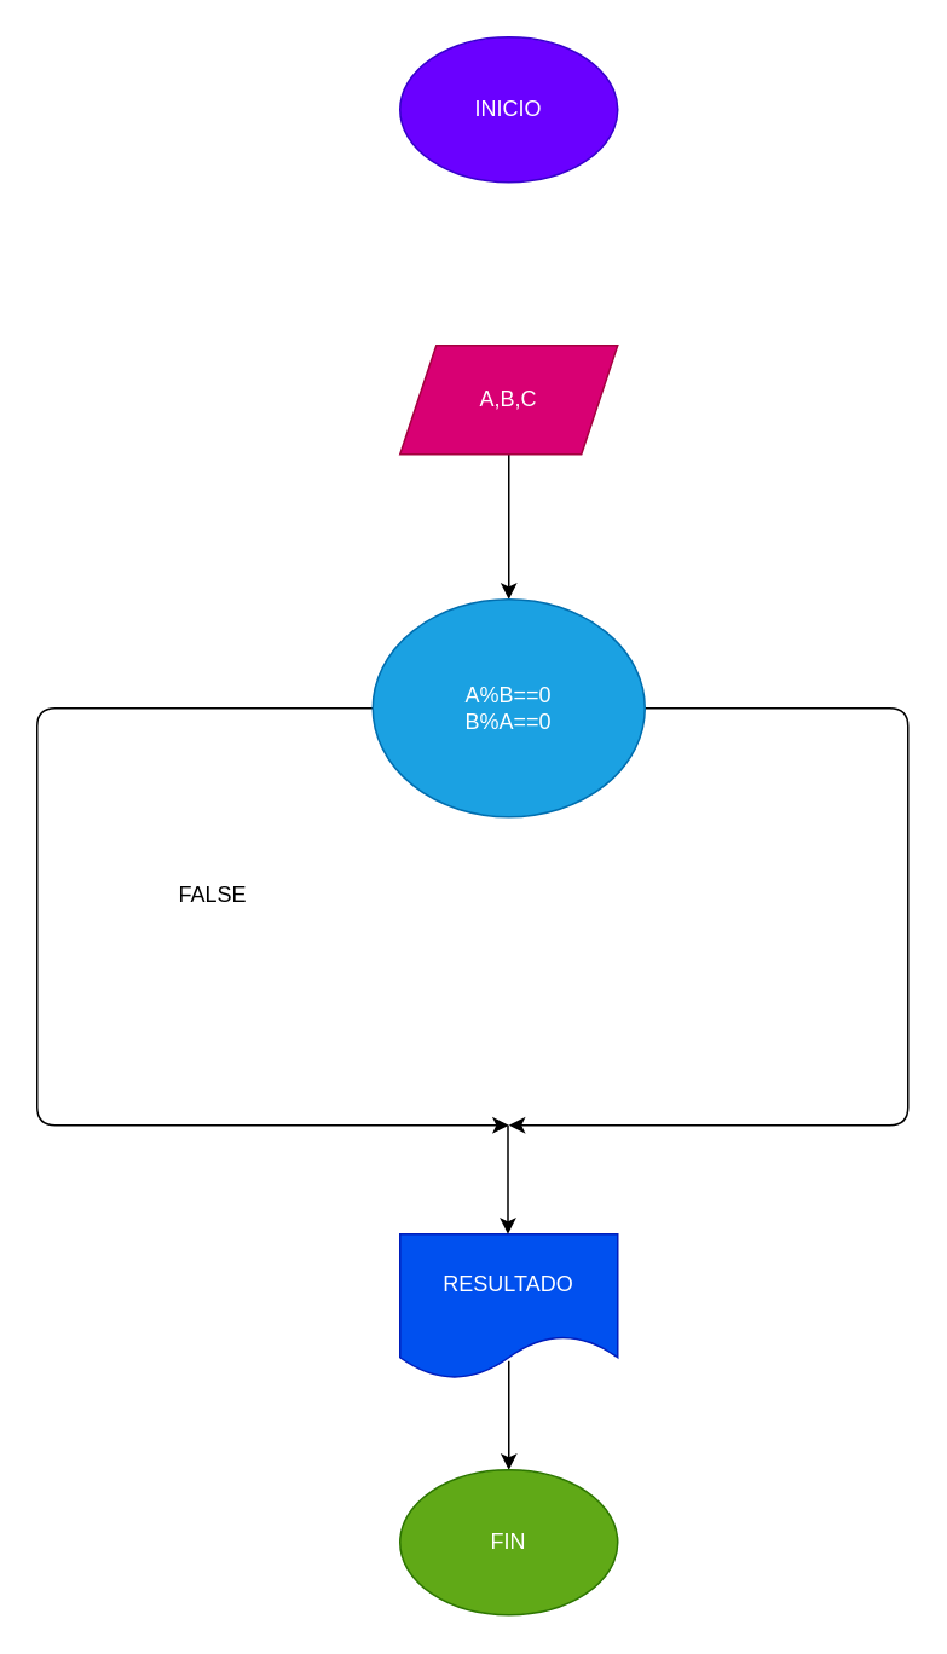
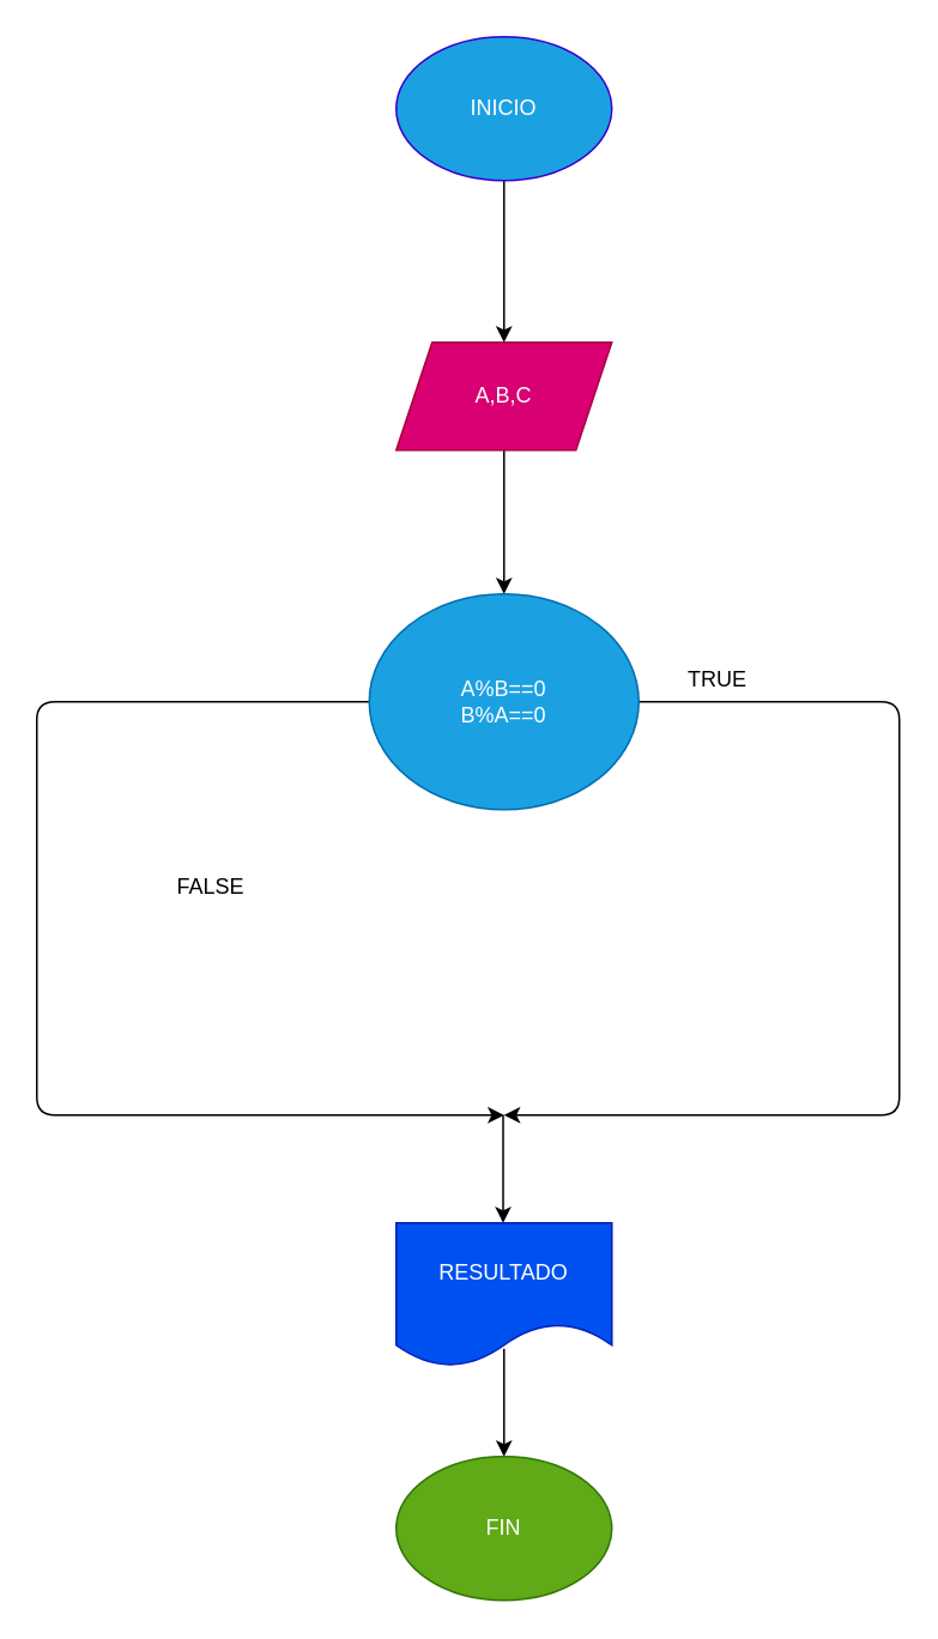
  <mxCell id="0" />
  <mxCell id="1" parent="0" />
- <mxCell id="3" value="INICIO" style="ellipse;whiteSpace=wrap;html=1;fillColor=#6a00ff;strokeColor=#3700CC;fontColor=#ffffff;" vertex="1" parent="1"><mxGeometry x="220" y="20" width="120" height="80" as="geometry" /></mxCell>
+ <mxCell id="2" value="" style="edgeStyle=none;html=1;fontColor=#000000;" edge="1" parent="1" source="3" target="5"><mxGeometry relative="1" as="geometry" /></mxCell>
+ <mxCell id="3" value="INICIO" style="ellipse;whiteSpace=wrap;html=1;fillColor=#1ba1e2;strokeColor=#3700CC;fontColor=#ffffff;" vertex="1" parent="1"><mxGeometry x="220" y="20" width="120" height="80" as="geometry" /></mxCell>
  <mxCell id="4" value="" style="edgeStyle=none;html=1;fontColor=#000000;" edge="1" parent="1" source="5" target="8"><mxGeometry relative="1" as="geometry" /></mxCell>
  <mxCell id="5" value="A,B,C" style="shape=parallelogram;perimeter=parallelogramPerimeter;whiteSpace=wrap;html=1;fixedSize=1;fillColor=#d80073;strokeColor=#A50040;fontColor=#ffffff;" vertex="1" parent="1"><mxGeometry x="220" y="190" width="120" height="60" as="geometry" /></mxCell>
  <mxCell id="6" value="" style="edgeStyle=none;html=1;fontColor=#000000;" edge="1" parent="1" source="8"><mxGeometry relative="1" as="geometry"><mxPoint x="280" y="620" as="targetPoint" /><Array as="points"><mxPoint x="500" y="390" /><mxPoint x="500" y="620" /></Array></mxGeometry></mxCell>
  <mxCell id="7" value="" style="edgeStyle=none;html=1;fontColor=#000000;" edge="1" parent="1" source="8"><mxGeometry relative="1" as="geometry"><mxPoint x="280" y="620" as="targetPoint" /><Array as="points"><mxPoint x="20" y="390" /><mxPoint x="20" y="620" /></Array></mxGeometry></mxCell>
  <mxCell id="8" value="A%B==0&lt;br&gt;B%A==0" style="ellipse;whiteSpace=wrap;html=1;fillColor=#1ba1e2;strokeColor=#006EAF;fontColor=#ffffff;" vertex="1" parent="1"><mxGeometry x="205" y="330" width="150" height="120" as="geometry" /></mxCell>
  <mxCell id="9" value="RESULTADO" style="shape=document;whiteSpace=wrap;html=1;boundedLbl=1;fillColor=#0050ef;strokeColor=#001DBC;fontColor=#ffffff;" vertex="1" parent="1"><mxGeometry x="220" y="680" width="120" height="80" as="geometry" /></mxCell>
  <mxCell id="10" value="" style="endArrow=classic;html=1;fontColor=#000000;" edge="1" parent="1"><mxGeometry width="50" height="50" relative="1" as="geometry"><mxPoint x="279.5" y="620" as="sourcePoint" /><mxPoint x="279.5" y="680" as="targetPoint" /></mxGeometry></mxCell>
  <mxCell id="11" value="" style="endArrow=classic;html=1;fontColor=#000000;" edge="1" parent="1"><mxGeometry width="50" height="50" relative="1" as="geometry"><mxPoint x="280" y="750" as="sourcePoint" /><mxPoint x="280" y="810" as="targetPoint" /></mxGeometry></mxCell>
  <mxCell id="12" value="FIN" style="ellipse;whiteSpace=wrap;html=1;fillColor=#60a917;strokeColor=#2D7600;fontColor=#ffffff;" vertex="1" parent="1"><mxGeometry x="220" y="810" width="120" height="80" as="geometry" /></mxCell>
+ <mxCell id="13" value="TRUE" style="text;html=1;strokeColor=none;fillColor=none;align=center;verticalAlign=middle;whiteSpace=wrap;rounded=0;fontColor=#000000;" vertex="1" parent="1"><mxGeometry x="369" y="363" width="60" height="30" as="geometry" /></mxCell>
  <mxCell id="14" value="FALSE" style="text;html=1;strokeColor=none;fillColor=none;align=center;verticalAlign=middle;whiteSpace=wrap;rounded=0;fontColor=#000000;" vertex="1" parent="1"><mxGeometry x="87" y="478" width="60" height="30" as="geometry" /></mxCell>
